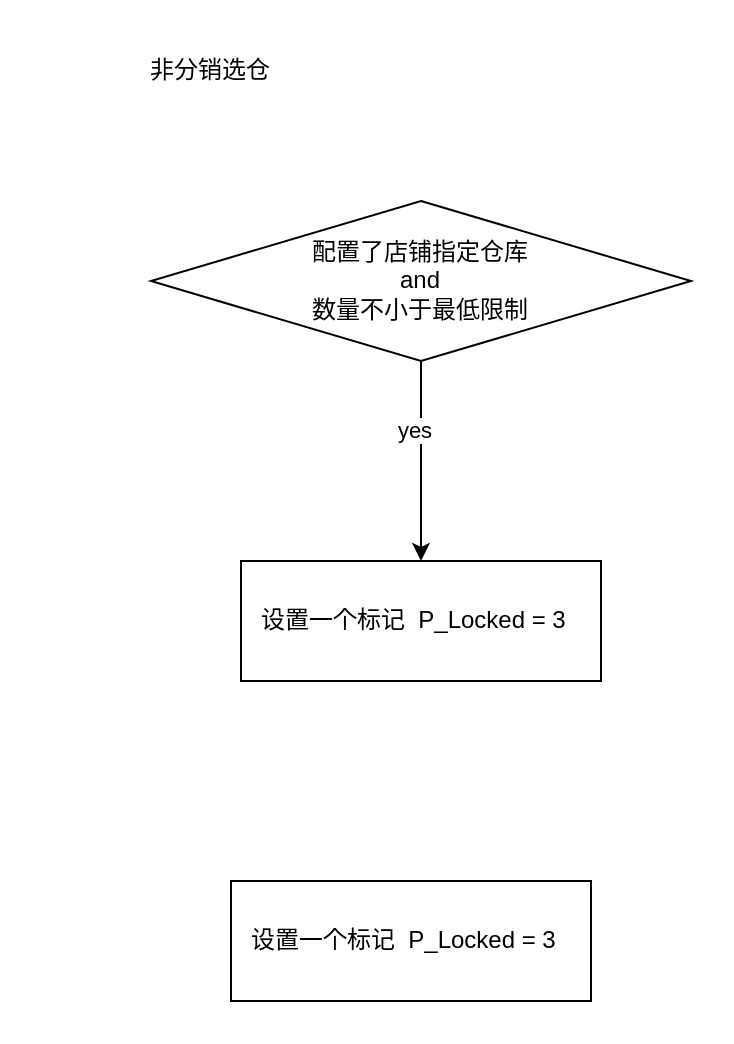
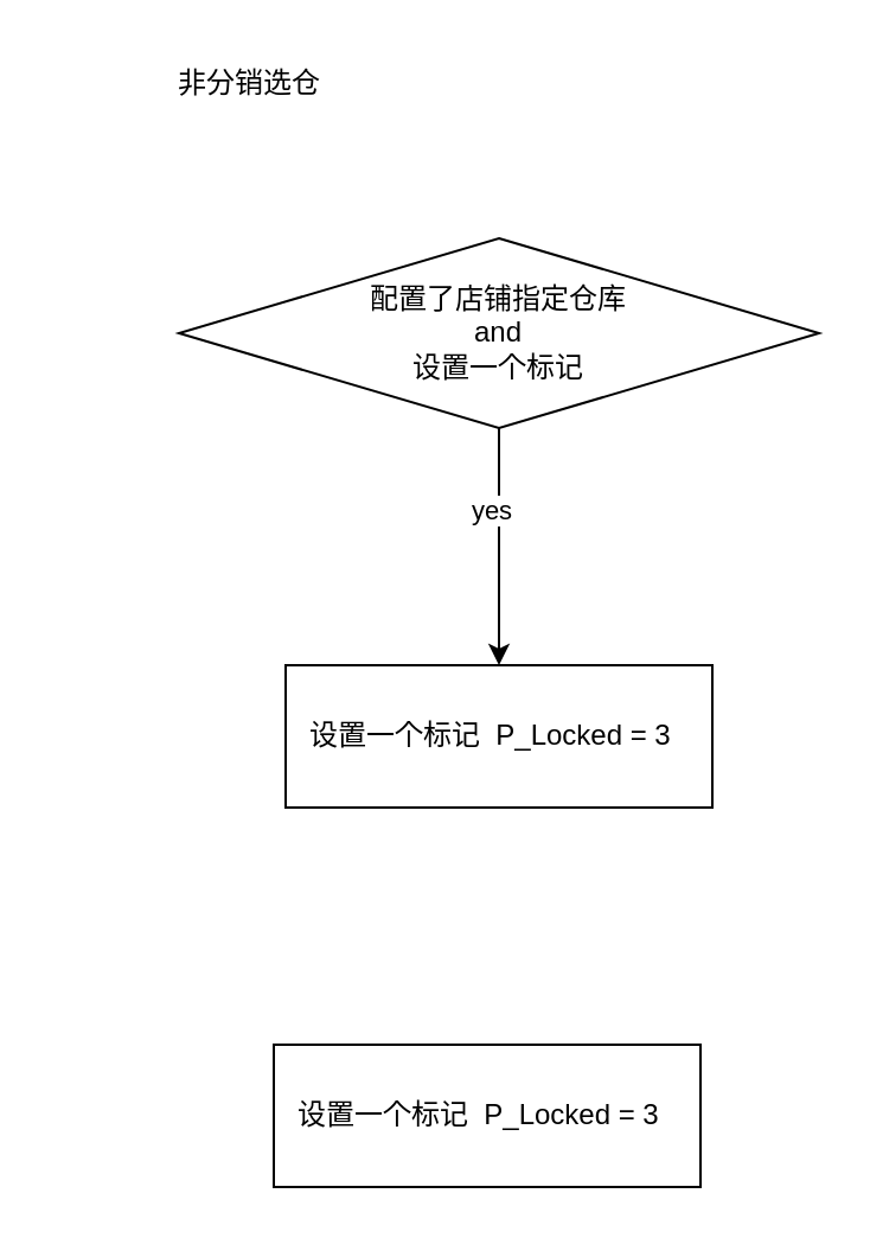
  <mxCell id="0" />
  <mxCell id="1" parent="0" />
  <mxCell id="2" value="非分销选仓" style="text;html=1;strokeColor=none;fillColor=none;align=center;verticalAlign=middle;whiteSpace=wrap;rounded=0;" vertex="1" parent="1"><mxGeometry x="20" y="20" width="170" height="30" as="geometry" /></mxCell>
  <mxCell id="3" style="edgeStyle=orthogonalEdgeStyle;rounded=0;orthogonalLoop=1;jettySize=auto;html=1;" edge="1" parent="1" source="5" target="6"><mxGeometry relative="1" as="geometry"><Array as="points"><mxPoint x="210" y="240" /><mxPoint x="210" y="240" /></Array></mxGeometry></mxCell>
  <mxCell id="4" value="yes" style="edgeLabel;html=1;align=center;verticalAlign=middle;resizable=0;points=[];" vertex="1" connectable="0" parent="3"><mxGeometry x="-0.327" y="-4" relative="1" as="geometry"><mxPoint as="offset" /></mxGeometry></mxCell>
- <mxCell id="5" value="配置了店铺指定仓库&lt;br&gt;and&lt;br&gt;数量不小于最低限制" style="rhombus;whiteSpace=wrap;html=1;" vertex="1" parent="1"><mxGeometry x="75" y="100" width="270" height="80" as="geometry" /></mxCell>
+ <mxCell id="5" value="配置了店铺指定仓库&lt;br&gt;and&lt;br&gt;设置一个标记" style="rhombus;whiteSpace=wrap;html=1;" vertex="1" parent="1"><mxGeometry x="75" y="100" width="270" height="80" as="geometry" /></mxCell>
  <mxCell id="6" value="设置一个标记&amp;nbsp; P_Locked = 3&amp;nbsp;&amp;nbsp;" style="rounded=0;whiteSpace=wrap;html=1;" vertex="1" parent="1"><mxGeometry x="120" y="280" width="180" height="60" as="geometry" /></mxCell>
  <mxCell id="7" value="设置一个标记&amp;nbsp; P_Locked = 3&amp;nbsp;&amp;nbsp;" style="rounded=0;whiteSpace=wrap;html=1;" vertex="1" parent="1"><mxGeometry x="115" y="440" width="180" height="60" as="geometry" /></mxCell>
